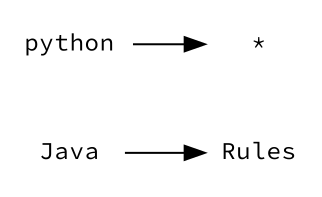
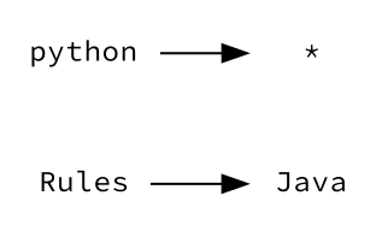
  digraph {
    fontname="Source Code Pro"
    rankdir=LR
    node [fontname="Source Code Pro" fontsize=12 shape=plaintext]
    edge [fontname="Source Code Pro"]
    n1 [label=Java]
    python
    n3 [label="*"]
    n4 [label=Rules]
    subgraph sub_1 {
      color=whitesmoke
      fontcolor=gray60
      fontsize=10
      label="Built-in Rules"
      style=filled
      n1
      python
    }
    python -> n3
-   n1 -> n4
+   n4 -> n1
  }
